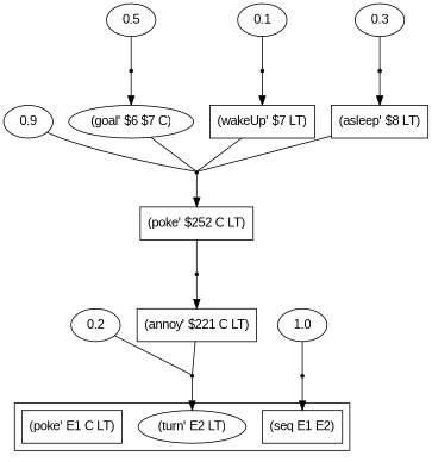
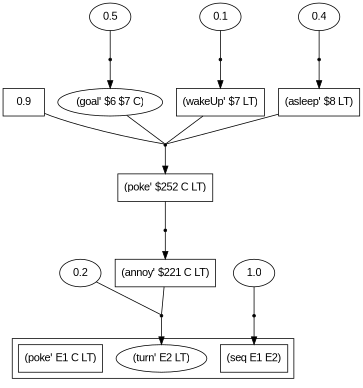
  digraph {
    fontname="Liberation Sans"
    rankdir=TB
    node [fontname="Liberation Sans" shape=point]
    edge [arrowhead=none fontname="Liberation Sans"]
    n1 [label="(turn' E2 LT)" shape=ellipse]
    n2 [label="(seq E1 E2)" shape=box]
    n3 [label="(poke' E1 C LT)" shape=box]
-   n4 [label=0.9 shape=""]
+   n4 [label=0.9 shape=box]
    r0
    n6 [label="(poke' $252 C LT)" shape=box]
    n7 [label=0.5 shape=""]
    r1
    n9 [label="(goal' $6 $7 C)" shape=ellipse]
    n10 [label=0.1 shape=""]
    r2
    n12 [label="(wakeUp' $7 LT)" shape=box]
-   n13 [label=0.3 shape=""]
+   n13 [label=0.4 shape=""]
    r3
    n15 [label="(asleep' $8 LT)" shape=box]
    n16 [label=0.2 shape=""]
    r4
    r5
    n19 [label="(annoy' $221 C LT)" shape=box]
    n20 [label=1.0 shape=""]
    r6
    subgraph cluster_1 {
      n1
      n2
      n3
    }
    n4 -> r0
    r0 -> n6 [arrowhead=""]
    n6 -> r5
    n7 -> r1
    r1 -> n9 [arrowhead=""]
    n9 -> r0
    n10 -> r2
    r2 -> n12 [arrowhead=""]
    n12 -> r0
    n13 -> r3
    r3 -> n15 [arrowhead=""]
    n15 -> r0
    n16 -> r4
    r4 -> n1 [arrowhead=""]
    r5 -> n19 [arrowhead=""]
    n19 -> r4
    n20 -> r6
    r6 -> n2 [arrowhead=""]
  }
